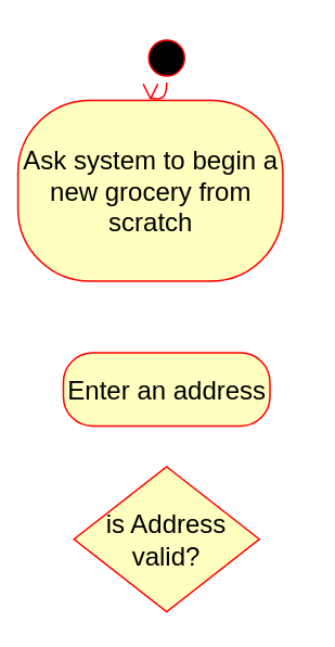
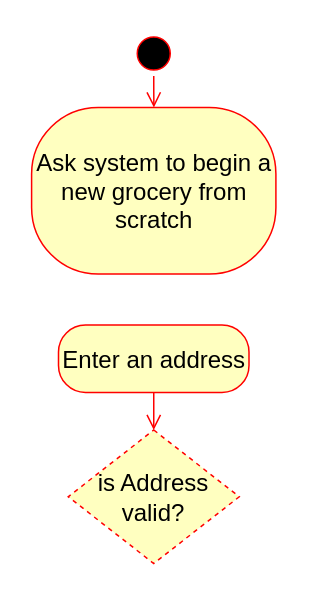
  <mxCell id="0" />
  <mxCell id="1" parent="0" />
  <mxCell id="2" value="" style="ellipse;html=1;shape=startState;fillColor=#000000;strokeColor=#ff0000;fontSize=16;" vertex="1" parent="1"><mxGeometry x="87" y="20" width="30" height="30" as="geometry" /></mxCell>
  <mxCell id="3" value="" style="edgeStyle=orthogonalEdgeStyle;html=1;verticalAlign=bottom;endArrow=open;endSize=8;strokeColor=#ff0000;rounded=0;fontSize=12;curved=1;" edge="1" source="2" parent="1" target="4"><mxGeometry relative="1" as="geometry"><mxPoint x="102" y="110" as="targetPoint" /></mxGeometry></mxCell>
- <mxCell id="4" value="Ask system to begin a new grocery from scratch" style="rounded=1;whiteSpace=wrap;html=1;arcSize=40;fontColor=#000000;fillColor=#ffffc0;strokeColor=#ff0000;fontSize=16;" vertex="1" parent="1"><mxGeometry x="10.57" y="61" width="162.87" height="111" as="geometry" /></mxCell>
+ <mxCell id="4" value="Ask system to begin a new grocery from scratch" style="rounded=1;whiteSpace=wrap;html=1;arcSize=40;fontColor=#000000;fillColor=#ffffc0;strokeColor=#ff0000;fontSize=16;" vertex="1" parent="1"><mxGeometry x="20.57" y="71" width="162.87" height="111" as="geometry" /></mxCell>
  <mxCell id="5" value="Enter an address" style="rounded=1;whiteSpace=wrap;html=1;arcSize=40;fontColor=#000000;fillColor=#ffffc0;strokeColor=#ff0000;fontSize=16;" vertex="1" parent="1"><mxGeometry x="38.5" y="216" width="127" height="45" as="geometry" /></mxCell>
- <mxCell id="7" value="is Address valid?" style="rhombus;whiteSpace=wrap;html=1;fillColor=#ffffc0;strokeColor=#ff0000;fontSize=16;" vertex="1" parent="1"><mxGeometry x="45" y="286" width="114" height="89" as="geometry" /></mxCell>
+ <mxCell id="6" value="" style="edgeStyle=orthogonalEdgeStyle;html=1;verticalAlign=bottom;endArrow=open;endSize=8;strokeColor=#ff0000;rounded=0;fontSize=12;curved=1;" edge="1" source="5" parent="1" target="7"><mxGeometry relative="1" as="geometry"><mxPoint x="98" y="316" as="targetPoint" /></mxGeometry></mxCell>
+ <mxCell id="7" value="is Address valid?" style="rhombus;whiteSpace=wrap;html=1;fillColor=#ffffc0;strokeColor=#ff0000;fontSize=16;dashed=1;" vertex="1" parent="1"><mxGeometry x="45" y="286" width="114" height="89" as="geometry" /></mxCell>
